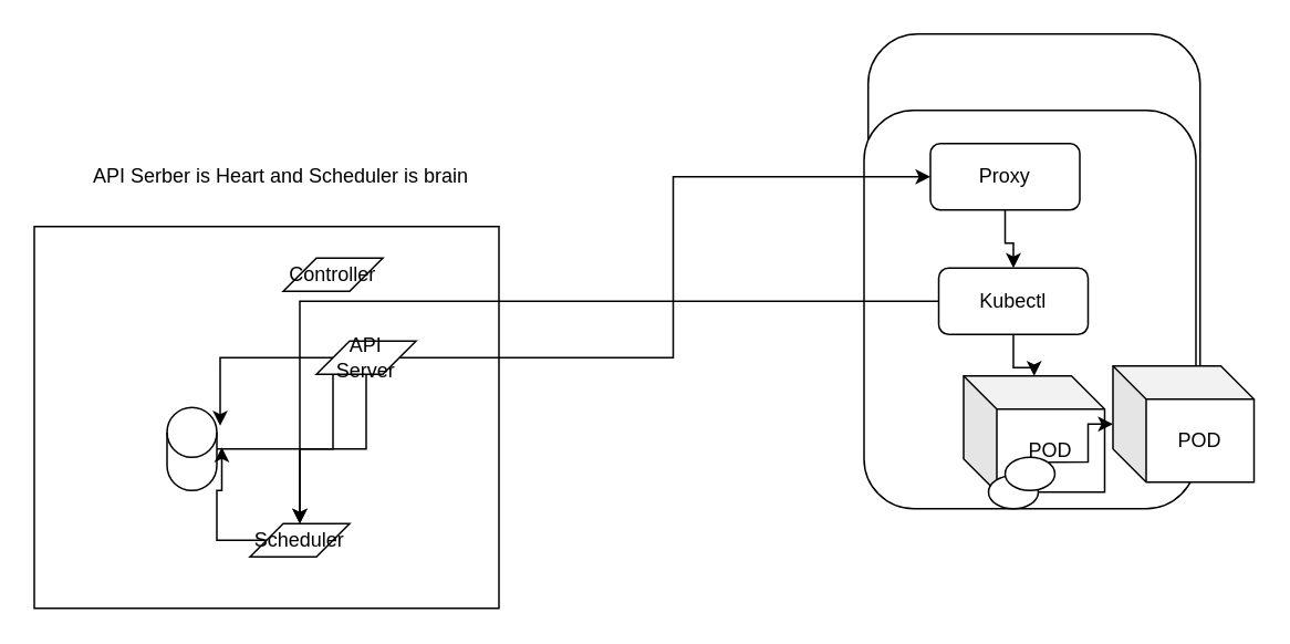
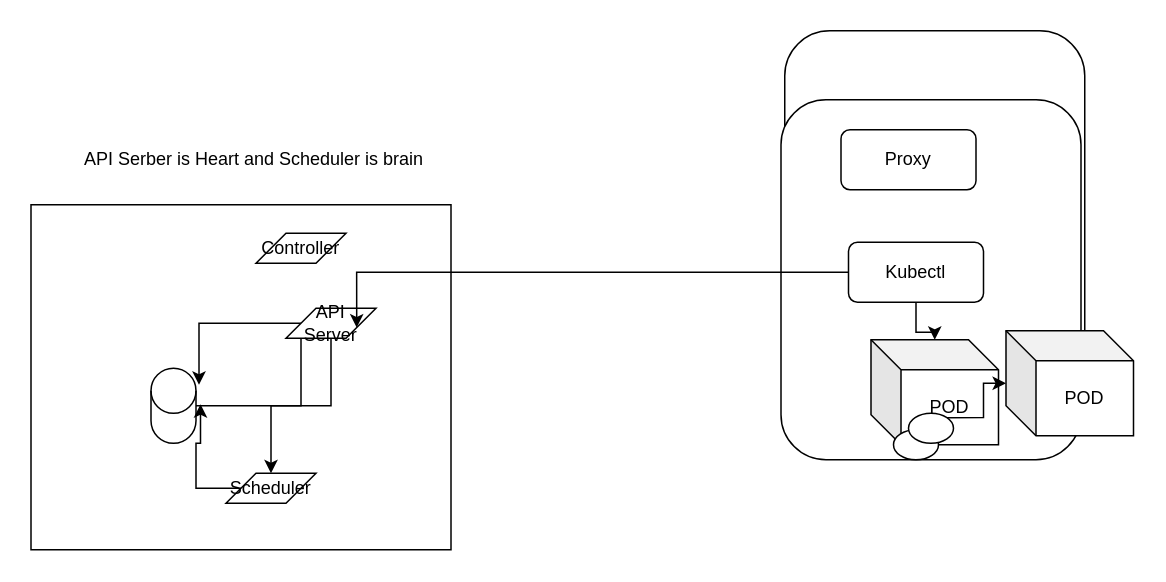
  <mxCell id="0" />
  <mxCell id="1" parent="0" />
  <mxCell id="2" value="" style="rounded=1;whiteSpace=wrap;html=1;" vertex="1" parent="1"><mxGeometry x="522.5" y="20" width="200" height="240" as="geometry" /></mxCell>
  <mxCell id="3" value="" style="rounded=0;whiteSpace=wrap;html=1;" vertex="1" parent="1"><mxGeometry x="20" y="136" width="280" height="230" as="geometry" /></mxCell>
  <mxCell id="4" value="" style="rounded=1;whiteSpace=wrap;html=1;" vertex="1" parent="1"><mxGeometry x="550" y="66" width="120" height="220" as="geometry" /></mxCell>
  <mxCell id="5" value="" style="rounded=1;whiteSpace=wrap;html=1;" vertex="1" parent="1"><mxGeometry x="520" y="66" width="200" height="240" as="geometry" /></mxCell>
  <mxCell id="6" style="edgeStyle=orthogonalEdgeStyle;rounded=0;orthogonalLoop=1;jettySize=auto;html=1;entryX=0;entryY=0.5;entryDx=0;entryDy=0;" edge="1" parent="1" source="7" target="11"><mxGeometry relative="1" as="geometry" /></mxCell>
  <mxCell id="7" value="" style="shape=cylinder2;whiteSpace=wrap;html=1;boundedLbl=1;backgroundOutline=1;size=15;" vertex="1" parent="1"><mxGeometry x="100" y="245" width="30" height="50" as="geometry" /></mxCell>
- <mxCell id="8" style="edgeStyle=orthogonalEdgeStyle;rounded=0;orthogonalLoop=1;jettySize=auto;html=1;entryX=0;entryY=0.5;entryDx=0;entryDy=0;" edge="1" parent="1" source="11" target="18"><mxGeometry relative="1" as="geometry" /></mxCell>
  <mxCell id="9" value="" style="edgeStyle=orthogonalEdgeStyle;rounded=0;orthogonalLoop=1;jettySize=auto;html=1;" edge="1" parent="1" source="11" target="14"><mxGeometry relative="1" as="geometry" /></mxCell>
  <mxCell id="10" style="edgeStyle=orthogonalEdgeStyle;rounded=0;orthogonalLoop=1;jettySize=auto;html=1;entryX=1.067;entryY=0.22;entryDx=0;entryDy=0;entryPerimeter=0;" edge="1" parent="1" source="11" target="7"><mxGeometry relative="1" as="geometry" /></mxCell>
  <mxCell id="11" value="API Server" style="shape=parallelogram;perimeter=parallelogramPerimeter;whiteSpace=wrap;html=1;fixedSize=1;" vertex="1" parent="1"><mxGeometry x="190" y="205" width="60" height="20" as="geometry" /></mxCell>
  <mxCell id="12" value="Controller " style="shape=parallelogram;perimeter=parallelogramPerimeter;whiteSpace=wrap;html=1;fixedSize=1;" vertex="1" parent="1"><mxGeometry x="170" y="155" width="60" height="20" as="geometry" /></mxCell>
  <mxCell id="13" style="edgeStyle=orthogonalEdgeStyle;rounded=0;orthogonalLoop=1;jettySize=auto;html=1;entryX=1.1;entryY=0.48;entryDx=0;entryDy=0;entryPerimeter=0;" edge="1" parent="1" source="14" target="7"><mxGeometry relative="1" as="geometry" /></mxCell>
  <mxCell id="14" value="Scheduler " style="shape=parallelogram;perimeter=parallelogramPerimeter;whiteSpace=wrap;html=1;fixedSize=1;" vertex="1" parent="1"><mxGeometry x="150" y="315" width="60" height="20" as="geometry" /></mxCell>
  <mxCell id="15" value="API Serber is Heart and Scheduler is brain&amp;nbsp; " style="text;html=1;align=center;verticalAlign=middle;resizable=0;points=[];autosize=1;" vertex="1" parent="1"><mxGeometry x="45" y="96" width="250" height="20" as="geometry" /></mxCell>
  <mxCell id="16" value="POD" style="shape=cube;whiteSpace=wrap;html=1;boundedLbl=1;backgroundOutline=1;darkOpacity=0.05;darkOpacity2=0.1;" vertex="1" parent="1"><mxGeometry x="580" y="226" width="85" height="70" as="geometry" /></mxCell>
- <mxCell id="17" value="" style="edgeStyle=orthogonalEdgeStyle;rounded=0;orthogonalLoop=1;jettySize=auto;html=1;" edge="1" parent="1" source="18" target="21"><mxGeometry relative="1" as="geometry" /></mxCell>
  <mxCell id="18" value="Proxy" style="rounded=1;whiteSpace=wrap;html=1;" vertex="1" parent="1"><mxGeometry x="560" y="86" width="90" height="40" as="geometry" /></mxCell>
  <mxCell id="19" value="" style="edgeStyle=orthogonalEdgeStyle;rounded=0;orthogonalLoop=1;jettySize=auto;html=1;" edge="1" parent="1" source="21" target="16"><mxGeometry relative="1" as="geometry" /></mxCell>
- <mxCell id="20" style="edgeStyle=orthogonalEdgeStyle;rounded=0;orthogonalLoop=1;jettySize=auto;html=1;" edge="1" parent="1" source="21" target="14"><mxGeometry relative="1" as="geometry" /></mxCell>
+ <mxCell id="20" style="edgeStyle=orthogonalEdgeStyle;rounded=0;orthogonalLoop=1;jettySize=auto;html=1;entryX=1;entryY=0.75;entryDx=0;entryDy=0;" edge="1" parent="1" source="21" target="11"><mxGeometry relative="1" as="geometry" /></mxCell>
  <mxCell id="21" value="Kubectl" style="rounded=1;whiteSpace=wrap;html=1;" vertex="1" parent="1"><mxGeometry x="565" y="161" width="90" height="40" as="geometry" /></mxCell>
  <mxCell id="22" value="" style="ellipse;whiteSpace=wrap;html=1;" vertex="1" parent="1"><mxGeometry x="595" y="286" width="30" height="20" as="geometry" /></mxCell>
  <mxCell id="23" style="edgeStyle=orthogonalEdgeStyle;rounded=0;orthogonalLoop=1;jettySize=auto;html=1;exitX=1;exitY=0;exitDx=0;exitDy=0;" edge="1" parent="1" source="24" target="26"><mxGeometry relative="1" as="geometry" /></mxCell>
  <mxCell id="24" value="" style="ellipse;whiteSpace=wrap;html=1;" vertex="1" parent="1"><mxGeometry x="605" y="275" width="30" height="20" as="geometry" /></mxCell>
  <mxCell id="25" value="" style="ellipse;whiteSpace=wrap;html=1;" vertex="1" parent="1"><mxGeometry x="710" y="260" width="30" height="20" as="geometry" /></mxCell>
  <mxCell id="26" value="POD" style="shape=cube;whiteSpace=wrap;html=1;boundedLbl=1;backgroundOutline=1;darkOpacity=0.05;darkOpacity2=0.1;size=20;" vertex="1" parent="1"><mxGeometry x="670" y="220" width="85" height="70" as="geometry" /></mxCell>
